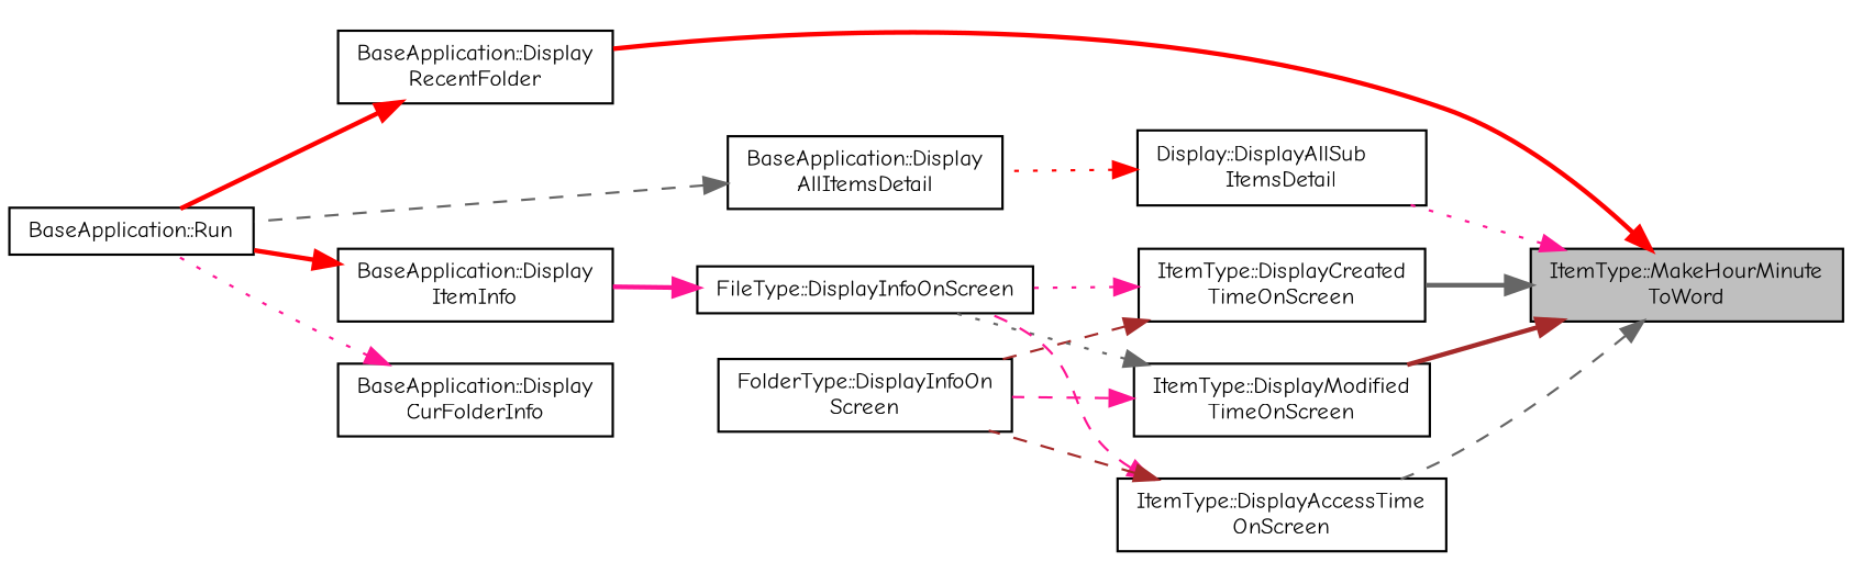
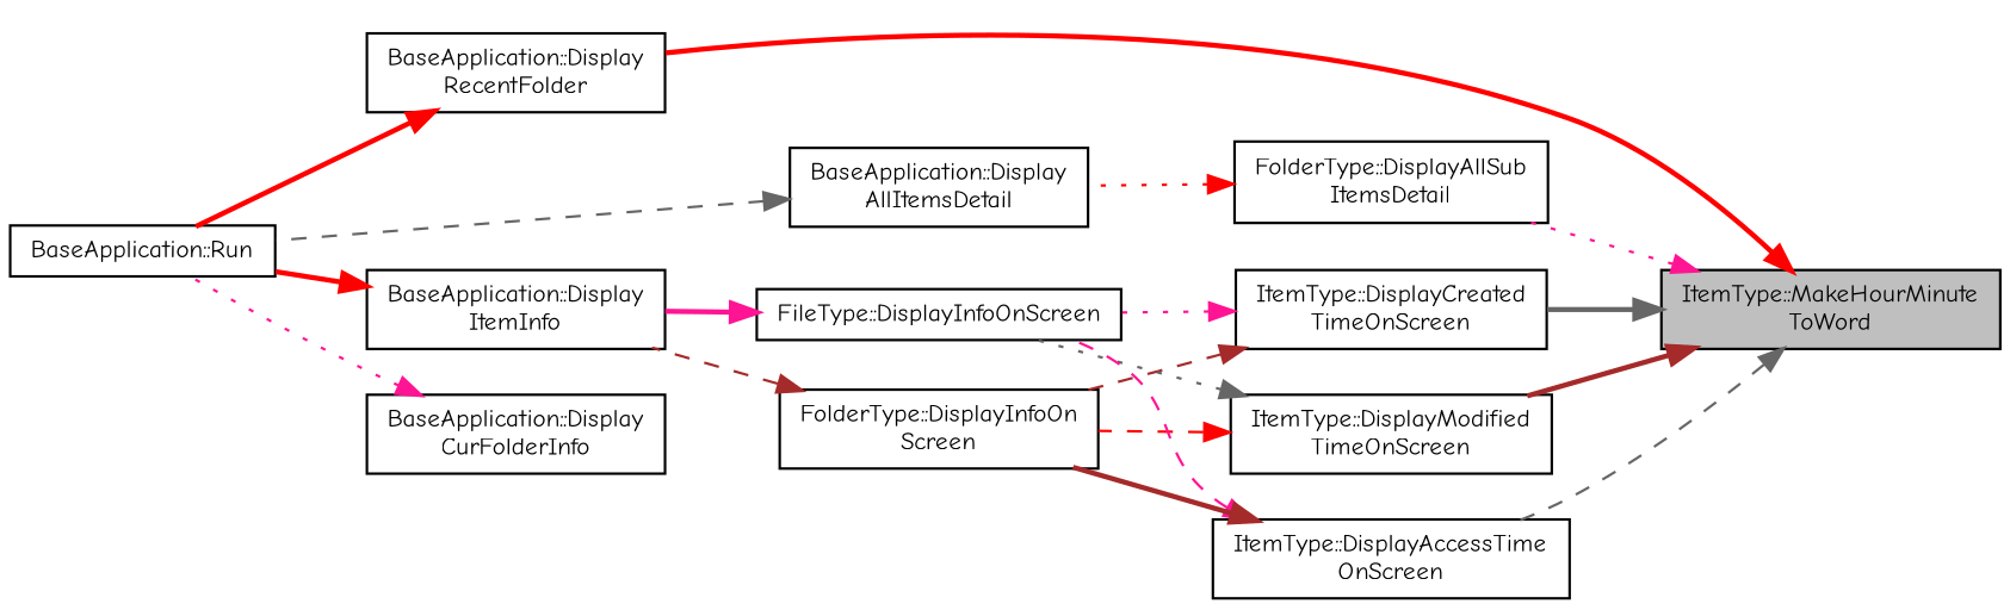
  digraph {
    fontname="Comic Neue"
    rankdir=RL
    node [color=black fillcolor=white fontname="Comic Neue" fontsize=10 shape=record style=filled]
    edge [color=red dir=back fontname="Comic Neue" fontsize=10 labelfontname=Helvetica labelfontsize=10 style=dashed]
    n1 [fillcolor=grey75 fontcolor=black height=0.2 label="ItemType::MakeHourMinute\lToWord" width=0.4]
    n2 [height=0.2 label="BaseApplication::Display\lRecentFolder" width=0.4]
-   n3 [height=0.2 label="Display::DisplayAllSub\lItemsDetail" width=0.4]
+   n3 [height=0.2 label="FolderType::DisplayAllSub\lItemsDetail" width=0.4]
    n4 [height=0.2 label="ItemType::DisplayCreated\lTimeOnScreen" width=0.4]
    n5 [height=0.2 label="ItemType::DisplayModified\lTimeOnScreen" width=0.4]
    n6 [height=0.2 label="ItemType::DisplayAccessTime\lOnScreen" width=0.4]
    n7 [height=0.2 label="BaseApplication::Run" width=0.4]
    n8 [height=0.2 label="BaseApplication::Display\lAllItemsDetail" width=0.4]
    n9 [height=0.2 label="FileType::DisplayInfoOnScreen" width=0.4]
    n10 [height=0.2 label="FolderType::DisplayInfoOn\lScreen" width=0.4]
    n11 [height=0.2 label="BaseApplication::Display\lItemInfo" width=0.4]
    n12 [height=0.2 label="BaseApplication::Display\lCurFolderInfo" width=0.4]
    n1 -> n2 [style=bold]
    n1 -> n3 [color=deeppink style=dotted]
    n1 -> n4 [color=gray40 style=bold]
    n1 -> n5 [color=brown style=bold]
    n1 -> n6 [color=gray40]
    n2 -> n7 [style=bold]
    n3 -> n8 [style=dotted]
    n4 -> n9 [color=deeppink style=dotted]
    n4 -> n10 [color=brown]
    n5 -> n9 [color=gray40 style=dotted]
-   n5 -> n10 [color=deeppink]
+   n5 -> n10
    n6 -> n9 [color=deeppink]
-   n6 -> n10 [color=brown]
+   n6 -> n10 [color=brown style=bold]
    n8 -> n7 [color=gray40]
    n9 -> n11 [color=deeppink style=bold]
+   n10 -> n11 [color=brown]
    n11 -> n7 [style=bold]
    n12 -> n7 [color=deeppink style=dotted]
  }
